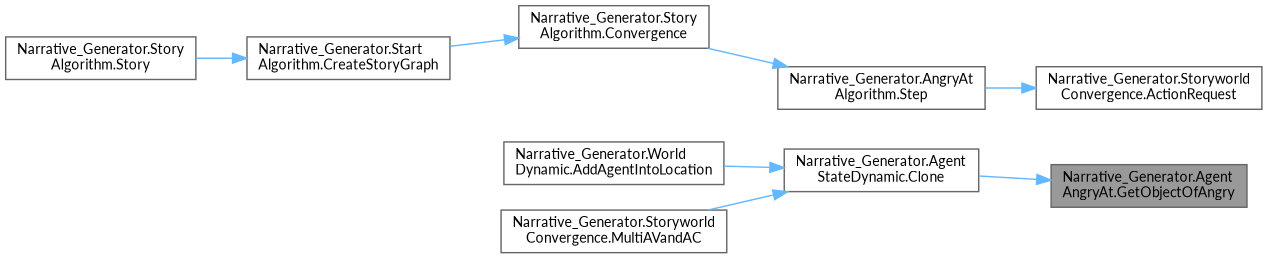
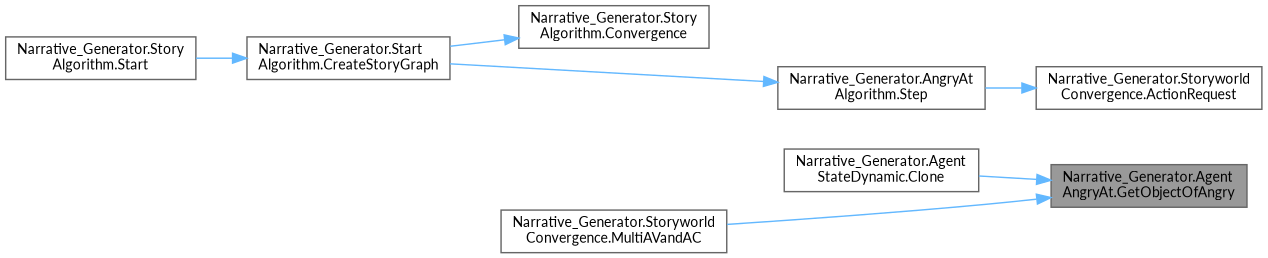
  digraph {
    fontname=Lato
    rankdir=RL
    node [color=grey40 fillcolor=white fontname=Lato fontsize=10 shape=box style=filled]
    edge [color=steelblue1 dir=back fontname=Lato fontsize=10 labelfontname=Helvetica labelfontsize=10 style=solid]
    n1 [color=gray40 fillcolor=grey60 fontcolor=black height=0.2 label="Narrative_Generator.Agent\lAngryAt.GetObjectOfAngry" width=0.4]
    n2 [height=0.2 label="Narrative_Generator.Agent\lStateDynamic.Clone" width=0.4]
-   n3 [height=0.2 label="Narrative_Generator.World\lDynamic.AddAgentIntoLocation" width=0.4]
    n4 [height=0.2 label="Narrative_Generator.Storyworld\lConvergence.MultiAVandAC" width=0.4]
    n5 [height=0.2 label="Narrative_Generator.Storyworld\lConvergence.ActionRequest" width=0.4]
    n6 [height=0.2 label="Narrative_Generator.AngryAt\lAlgorithm.Step" width=0.4]
    n7 [height=0.2 label="Narrative_Generator.Story\lAlgorithm.Convergence" width=0.4]
    n8 [height=0.2 label="Narrative_Generator.Start\lAlgorithm.CreateStoryGraph" width=0.4]
-   n9 [height=0.2 label="Narrative_Generator.Story\lAlgorithm.Story" width=0.4]
+   n9 [height=0.2 label="Narrative_Generator.Story\lAlgorithm.Start" width=0.4]
    n1 -> n2
-   n2 -> n3
-   n2 -> n4
+   n1 -> n4
    n5 -> n6
-   n6 -> n7
+   n6 -> n8
    n7 -> n8
    n8 -> n9
  }
